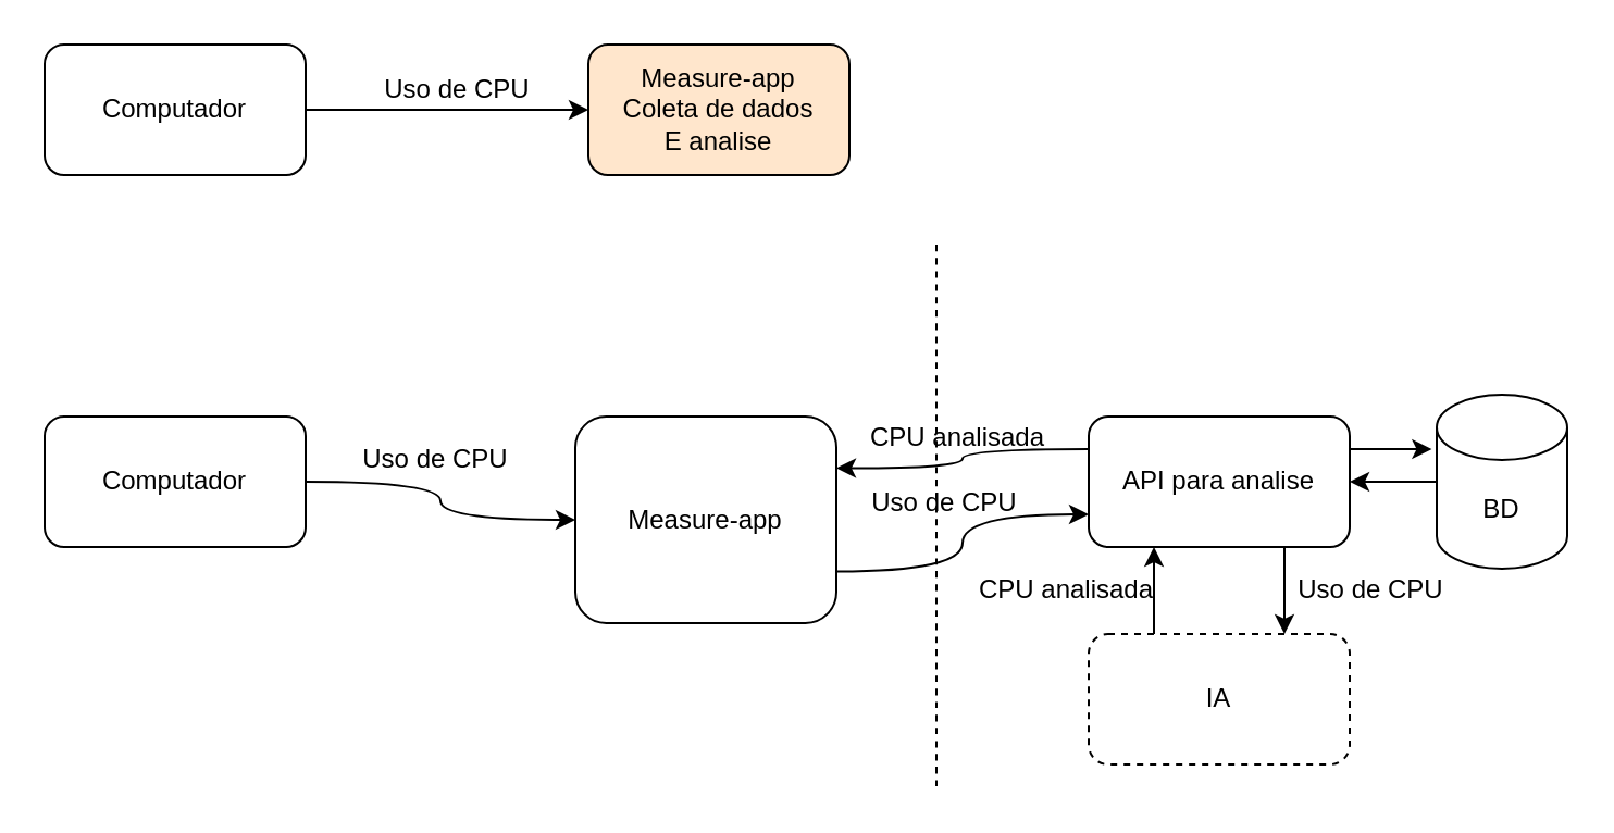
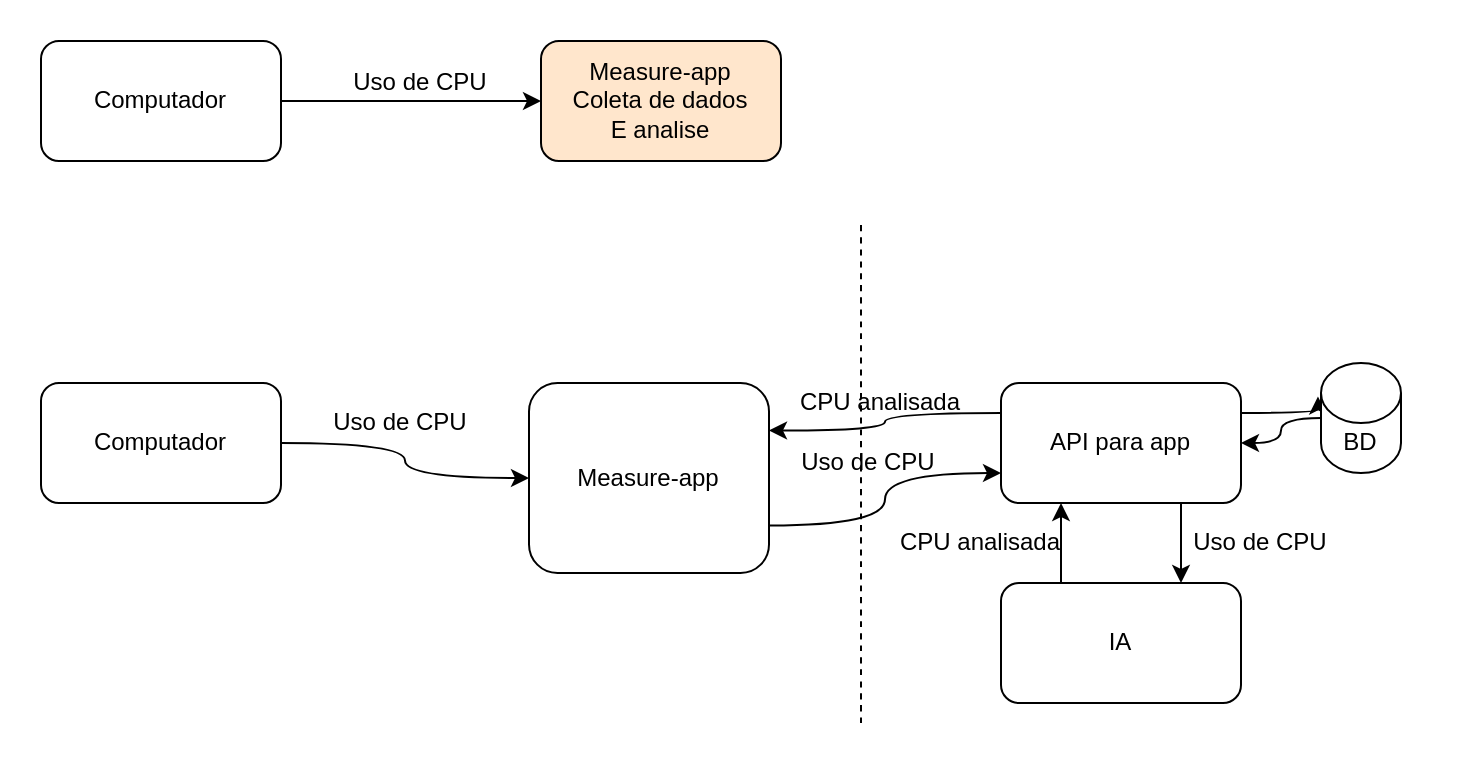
  <mxCell id="0" />
  <mxCell id="1" parent="0" />
  <mxCell id="2" style="edgeStyle=orthogonalEdgeStyle;orthogonalLoop=1;jettySize=auto;html=1;entryX=0;entryY=0.5;entryDx=0;entryDy=0;curved=1;" edge="1" parent="1" source="3" target="4"><mxGeometry relative="1" as="geometry" /></mxCell>
  <mxCell id="3" value="Computador" style="whiteSpace=wrap;html=1;rounded=1;" vertex="1" parent="1"><mxGeometry x="20" y="20" width="120" height="60" as="geometry" /></mxCell>
  <mxCell id="4" value="Measure-app&lt;br&gt;Coleta de dados&lt;br&gt;E analise" style="whiteSpace=wrap;html=1;rounded=1;fillColor=#ffe6cc;" vertex="1" parent="1"><mxGeometry x="270" y="20" width="120" height="60" as="geometry" /></mxCell>
  <mxCell id="5" value="Uso de CPU" style="text;html=1;strokeColor=none;fillColor=none;align=center;verticalAlign=middle;whiteSpace=wrap;rounded=1;" vertex="1" parent="1"><mxGeometry x="170" y="31" width="80" height="20" as="geometry" /></mxCell>
  <mxCell id="6" style="edgeStyle=orthogonalEdgeStyle;orthogonalLoop=1;jettySize=auto;html=1;entryX=0;entryY=0.5;entryDx=0;entryDy=0;curved=1;" edge="1" parent="1" source="7" target="9"><mxGeometry relative="1" as="geometry" /></mxCell>
  <mxCell id="7" value="Computador" style="whiteSpace=wrap;html=1;rounded=1;" vertex="1" parent="1"><mxGeometry x="20" y="191" width="120" height="60" as="geometry" /></mxCell>
  <mxCell id="8" style="edgeStyle=orthogonalEdgeStyle;orthogonalLoop=1;jettySize=auto;html=1;exitX=1;exitY=0.75;exitDx=0;exitDy=0;entryX=0;entryY=0.75;entryDx=0;entryDy=0;curved=1;" edge="1" parent="1" source="9" target="14"><mxGeometry relative="1" as="geometry" /></mxCell>
  <mxCell id="9" value="Measure-app" style="whiteSpace=wrap;html=1;rounded=1;" vertex="1" parent="1"><mxGeometry x="264" y="191" width="120" height="95" as="geometry" /></mxCell>
  <mxCell id="10" value="Uso de CPU" style="text;html=1;strokeColor=none;fillColor=none;align=center;verticalAlign=middle;whiteSpace=wrap;rounded=1;" vertex="1" parent="1"><mxGeometry x="160" y="201" width="80" height="20" as="geometry" /></mxCell>
  <mxCell id="11" style="edgeStyle=orthogonalEdgeStyle;orthogonalLoop=1;jettySize=auto;html=1;exitX=0.75;exitY=1;exitDx=0;exitDy=0;entryX=0.75;entryY=0;entryDx=0;entryDy=0;curved=1;" edge="1" parent="1" source="14" target="16"><mxGeometry relative="1" as="geometry" /></mxCell>
  <mxCell id="12" style="edgeStyle=orthogonalEdgeStyle;orthogonalLoop=1;jettySize=auto;html=1;exitX=0;exitY=0.25;exitDx=0;exitDy=0;entryX=1;entryY=0.25;entryDx=0;entryDy=0;curved=1;" edge="1" parent="1" source="14" target="9"><mxGeometry relative="1" as="geometry" /></mxCell>
  <mxCell id="13" style="edgeStyle=orthogonalEdgeStyle;orthogonalLoop=1;jettySize=auto;html=1;exitX=1;exitY=0.25;exitDx=0;exitDy=0;entryX=-0.038;entryY=0.304;entryDx=0;entryDy=0;entryPerimeter=0;curved=1;" edge="1" parent="1" source="14" target="23"><mxGeometry relative="1" as="geometry" /></mxCell>
- <mxCell id="14" value="API para analise" style="whiteSpace=wrap;html=1;rounded=1;" vertex="1" parent="1"><mxGeometry x="500" y="191" width="120" height="60" as="geometry" /></mxCell>
+ <mxCell id="14" value="API para app" style="whiteSpace=wrap;html=1;rounded=1;" vertex="1" parent="1"><mxGeometry x="500" y="191" width="120" height="60" as="geometry" /></mxCell>
  <mxCell id="15" style="edgeStyle=orthogonalEdgeStyle;orthogonalLoop=1;jettySize=auto;html=1;exitX=0.25;exitY=0;exitDx=0;exitDy=0;entryX=0.25;entryY=1;entryDx=0;entryDy=0;curved=1;" edge="1" parent="1" source="16" target="14"><mxGeometry relative="1" as="geometry" /></mxCell>
- <mxCell id="16" value="IA" style="whiteSpace=wrap;html=1;rounded=1;dashed=1;" vertex="1" parent="1"><mxGeometry x="500" y="291" width="120" height="60" as="geometry" /></mxCell>
+ <mxCell id="16" value="IA" style="whiteSpace=wrap;html=1;rounded=1;" vertex="1" parent="1"><mxGeometry x="500" y="291" width="120" height="60" as="geometry" /></mxCell>
  <mxCell id="17" value="Uso de CPU" style="text;html=1;strokeColor=none;fillColor=none;align=center;verticalAlign=middle;whiteSpace=wrap;rounded=1;" vertex="1" parent="1"><mxGeometry x="394" y="221" width="80" height="20" as="geometry" /></mxCell>
  <mxCell id="18" value="CPU analisada" style="text;html=1;strokeColor=none;fillColor=none;align=center;verticalAlign=middle;whiteSpace=wrap;rounded=1;" vertex="1" parent="1"><mxGeometry x="390" y="191" width="100" height="20" as="geometry" /></mxCell>
  <mxCell id="19" value="CPU analisada" style="text;html=1;strokeColor=none;fillColor=none;align=center;verticalAlign=middle;whiteSpace=wrap;rounded=1;" vertex="1" parent="1"><mxGeometry x="440" y="261" width="100" height="20" as="geometry" /></mxCell>
  <mxCell id="20" value="Uso de CPU" style="text;html=1;strokeColor=none;fillColor=none;align=center;verticalAlign=middle;whiteSpace=wrap;rounded=1;" vertex="1" parent="1"><mxGeometry x="590" y="261" width="80" height="20" as="geometry" /></mxCell>
  <mxCell id="21" value="" style="endArrow=none;dashed=1;html=1;curved=1;" edge="1" parent="1"><mxGeometry width="50" height="50" relative="1" as="geometry"><mxPoint x="430" y="361" as="sourcePoint" /><mxPoint x="430" y="111" as="targetPoint" /></mxGeometry></mxCell>
  <mxCell id="22" style="edgeStyle=orthogonalEdgeStyle;orthogonalLoop=1;jettySize=auto;html=1;entryX=1;entryY=0.5;entryDx=0;entryDy=0;curved=1;" edge="1" parent="1" source="23" target="14"><mxGeometry relative="1" as="geometry" /></mxCell>
- <mxCell id="23" value="BD" style="shape=cylinder3;whiteSpace=wrap;html=1;boundedLbl=1;backgroundOutline=1;size=15;rounded=1;" vertex="1" parent="1"><mxGeometry x="660" y="181" width="60" height="80" as="geometry" /></mxCell>
+ <mxCell id="23" value="BD" style="shape=cylinder3;whiteSpace=wrap;html=1;boundedLbl=1;backgroundOutline=1;size=15;rounded=1;" vertex="1" parent="1"><mxGeometry x="660" y="181" width="40" height="55" as="geometry" /></mxCell>
